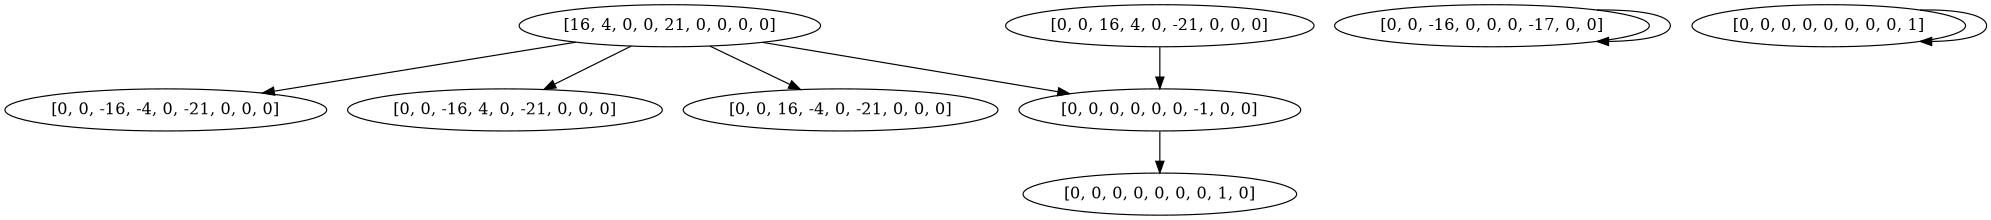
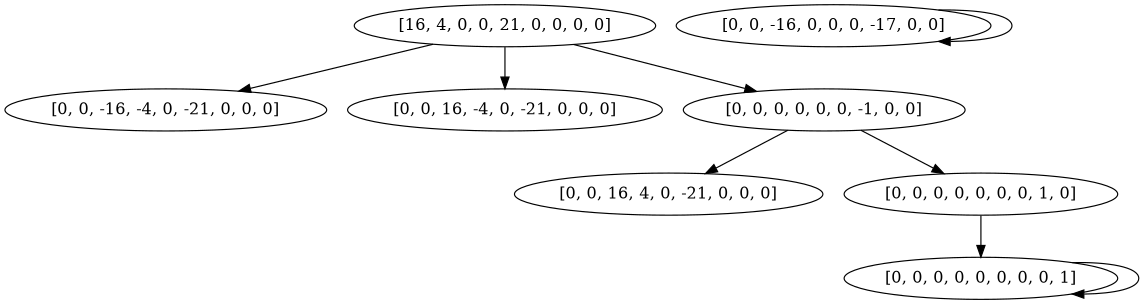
  digraph {
    "[16, 4, 0, 0, 21, 0, 0, 0, 0]"
    "[0, 0, -16, -4, 0, -21, 0, 0, 0]"
-   "[0, 0, -16, 4, 0, -21, 0, 0, 0]"
    "[0, 0, 16, -4, 0, -21, 0, 0, 0]"
    "[0, 0, 0, 0, 0, 0, -1, 0, 0]"
    "[0, 0, 16, 4, 0, -21, 0, 0, 0]"
    "[0, 0, -16, 0, 0, 0, -17, 0, 0]"
    "[0, 0, 0, 0, 0, 0, 0, 1, 0]"
    "[0, 0, 0, 0, 0, 0, 0, 0, 1]"
    "[16, 4, 0, 0, 21, 0, 0, 0, 0]" -> "[0, 0, -16, -4, 0, -21, 0, 0, 0]"
-   "[16, 4, 0, 0, 21, 0, 0, 0, 0]" -> "[0, 0, -16, 4, 0, -21, 0, 0, 0]"
    "[16, 4, 0, 0, 21, 0, 0, 0, 0]" -> "[0, 0, 16, -4, 0, -21, 0, 0, 0]"
    "[16, 4, 0, 0, 21, 0, 0, 0, 0]" -> "[0, 0, 0, 0, 0, 0, -1, 0, 0]"
    "[0, 0, 0, 0, 0, 0, -1, 0, 0]" -> "[0, 0, 0, 0, 0, 0, 0, 1, 0]"
-   "[0, 0, 16, 4, 0, -21, 0, 0, 0]" -> "[0, 0, 0, 0, 0, 0, -1, 0, 0]"
+   "[0, 0, 0, 0, 0, 0, -1, 0, 0]" -> "[0, 0, 16, 4, 0, -21, 0, 0, 0]"
    "[0, 0, -16, 0, 0, 0, -17, 0, 0]" -> "[0, 0, -16, 0, 0, 0, -17, 0, 0]"
+   "[0, 0, 0, 0, 0, 0, 0, 1, 0]" -> "[0, 0, 0, 0, 0, 0, 0, 0, 1]"
    "[0, 0, 0, 0, 0, 0, 0, 0, 1]" -> "[0, 0, 0, 0, 0, 0, 0, 0, 1]"
  }
